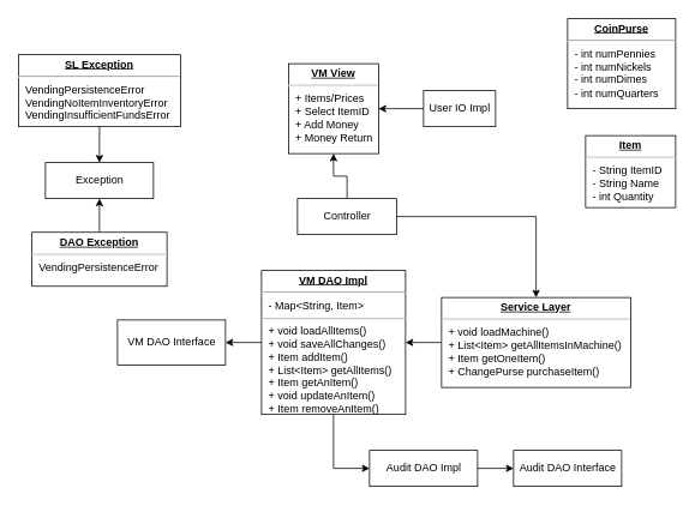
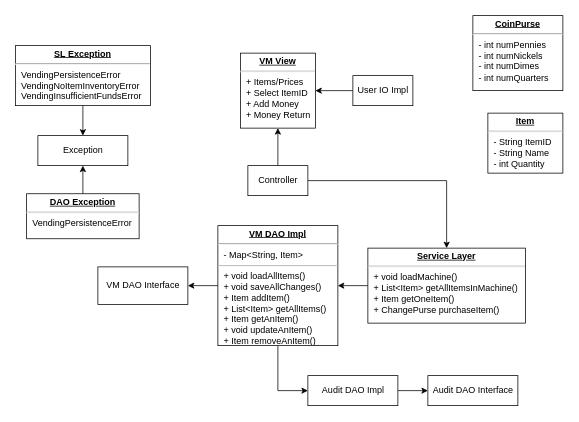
  <mxCell id="0" />
  <mxCell id="1" parent="0" />
  <mxCell id="2" style="edgeStyle=orthogonalEdgeStyle;rounded=0;orthogonalLoop=1;jettySize=auto;html=1;exitX=0.5;exitY=1;exitDx=0;exitDy=0;entryX=0;entryY=0.5;entryDx=0;entryDy=0;" edge="1" parent="1" source="4" target="11"><mxGeometry relative="1" as="geometry" /></mxCell>
  <mxCell id="3" style="edgeStyle=orthogonalEdgeStyle;rounded=0;orthogonalLoop=1;jettySize=auto;html=1;exitX=0;exitY=0.5;exitDx=0;exitDy=0;entryX=1;entryY=0.5;entryDx=0;entryDy=0;" edge="1" parent="1" source="4" target="16"><mxGeometry relative="1" as="geometry" /></mxCell>
  <mxCell id="4" value="&lt;p style=&quot;margin: 0px ; margin-top: 4px ; text-align: center ; text-decoration: underline&quot;&gt;&lt;b&gt;VM DAO Impl&lt;/b&gt;&lt;/p&gt;&lt;hr&gt;&lt;p style=&quot;margin: 0px ; margin-left: 8px&quot;&gt;- Map&amp;lt;String, Item&amp;gt;&lt;/p&gt;&lt;hr&gt;&lt;p style=&quot;margin: 0px ; margin-left: 8px&quot;&gt;+ void loadAllItems()&lt;/p&gt;&lt;p style=&quot;margin: 0px ; margin-left: 8px&quot;&gt;+ void saveAllChanges()&lt;/p&gt;&lt;p style=&quot;margin: 0px ; margin-left: 8px&quot;&gt;+ Item addItem()&lt;/p&gt;&lt;p style=&quot;margin: 0px ; margin-left: 8px&quot;&gt;+ List&amp;lt;Item&amp;gt; getAllItems()&lt;/p&gt;&lt;p style=&quot;margin: 0px ; margin-left: 8px&quot;&gt;+ Item getAnItem()&lt;/p&gt;&lt;p style=&quot;margin: 0px ; margin-left: 8px&quot;&gt;+ void updateAnItem()&lt;/p&gt;&lt;p style=&quot;margin: 0px ; margin-left: 8px&quot;&gt;+ Item removeAnItem()&lt;/p&gt;" style="verticalAlign=top;align=left;overflow=fill;fontSize=12;fontFamily=Helvetica;html=1;" vertex="1" parent="1"><mxGeometry x="290" y="300" width="160" height="160" as="geometry" /></mxCell>
  <mxCell id="5" style="edgeStyle=orthogonalEdgeStyle;rounded=0;orthogonalLoop=1;jettySize=auto;html=1;exitX=0;exitY=0.5;exitDx=0;exitDy=0;entryX=1;entryY=0.5;entryDx=0;entryDy=0;" edge="1" parent="1" source="6" target="4"><mxGeometry relative="1" as="geometry" /></mxCell>
  <mxCell id="6" value="&lt;p style=&quot;margin: 0px ; margin-top: 4px ; text-align: center ; text-decoration: underline&quot;&gt;&lt;b&gt;Service Layer&lt;/b&gt;&lt;/p&gt;&lt;hr&gt;&lt;p style=&quot;margin: 0px ; margin-left: 8px&quot;&gt;+ void loadMachine()&lt;br&gt;+ List&amp;lt;Item&amp;gt; getAllItemsInMachine()&lt;/p&gt;&lt;p style=&quot;margin: 0px ; margin-left: 8px&quot;&gt;+ Item getOneItem()&lt;/p&gt;&lt;p style=&quot;margin: 0px ; margin-left: 8px&quot;&gt;+ ChangePurse&amp;nbsp;&lt;span&gt;purchaseItem()&lt;/span&gt;&lt;/p&gt;" style="verticalAlign=top;align=left;overflow=fill;fontSize=12;fontFamily=Helvetica;html=1;" vertex="1" parent="1"><mxGeometry x="490" y="330" width="210" height="100" as="geometry" /></mxCell>
  <mxCell id="7" style="edgeStyle=orthogonalEdgeStyle;rounded=0;orthogonalLoop=1;jettySize=auto;html=1;exitX=1;exitY=0.5;exitDx=0;exitDy=0;entryX=0.5;entryY=0;entryDx=0;entryDy=0;" edge="1" parent="1" source="9" target="6"><mxGeometry relative="1" as="geometry" /></mxCell>
  <mxCell id="8" style="edgeStyle=orthogonalEdgeStyle;rounded=0;orthogonalLoop=1;jettySize=auto;html=1;exitX=0.5;exitY=0;exitDx=0;exitDy=0;entryX=0.5;entryY=1;entryDx=0;entryDy=0;" edge="1" parent="1" source="9" target="13"><mxGeometry relative="1" as="geometry" /></mxCell>
- <mxCell id="9" value="Controller" style="html=1;" vertex="1" parent="1"><mxGeometry x="330" y="220" width="110" height="40" as="geometry" /></mxCell>
+ <mxCell id="9" value="Controller" style="html=1;" vertex="1" parent="1"><mxGeometry x="330" y="220" width="80" height="40" as="geometry" /></mxCell>
  <mxCell id="10" style="edgeStyle=orthogonalEdgeStyle;rounded=0;orthogonalLoop=1;jettySize=auto;html=1;exitX=1;exitY=0.5;exitDx=0;exitDy=0;entryX=0;entryY=0.5;entryDx=0;entryDy=0;" edge="1" parent="1" source="11" target="12"><mxGeometry relative="1" as="geometry" /></mxCell>
  <mxCell id="11" value="Audit DAO Impl" style="html=1;" vertex="1" parent="1"><mxGeometry x="410" y="500" width="120" height="40" as="geometry" /></mxCell>
  <mxCell id="12" value="Audit DAO Interface" style="html=1;" vertex="1" parent="1"><mxGeometry x="570" y="500" width="120" height="40" as="geometry" /></mxCell>
  <mxCell id="13" value="&lt;p style=&quot;margin: 0px ; margin-top: 4px ; text-align: center ; text-decoration: underline&quot;&gt;&lt;b&gt;VM View&lt;/b&gt;&lt;/p&gt;&lt;hr&gt;&lt;p style=&quot;margin: 0px ; margin-left: 8px&quot;&gt;+ Items/Prices&lt;/p&gt;&lt;p style=&quot;margin: 0px ; margin-left: 8px&quot;&gt;+ Select ItemID&lt;/p&gt;&lt;p style=&quot;margin: 0px ; margin-left: 8px&quot;&gt;+ Add Money&lt;/p&gt;&lt;p style=&quot;margin: 0px ; margin-left: 8px&quot;&gt;+ Money Return&lt;/p&gt;" style="verticalAlign=top;align=left;overflow=fill;fontSize=12;fontFamily=Helvetica;html=1;" vertex="1" parent="1"><mxGeometry x="320" y="70" width="100" height="100" as="geometry" /></mxCell>
  <mxCell id="14" style="edgeStyle=orthogonalEdgeStyle;rounded=0;orthogonalLoop=1;jettySize=auto;html=1;exitX=0;exitY=0.5;exitDx=0;exitDy=0;entryX=1;entryY=0.5;entryDx=0;entryDy=0;" edge="1" parent="1" source="15" target="13"><mxGeometry relative="1" as="geometry" /></mxCell>
  <mxCell id="15" value="User IO Impl" style="html=1;" vertex="1" parent="1"><mxGeometry x="470" y="100" width="80" height="40" as="geometry" /></mxCell>
  <mxCell id="16" value="VM DAO Interface" style="html=1;" vertex="1" parent="1"><mxGeometry x="130" y="355" width="120" height="50" as="geometry" /></mxCell>
  <mxCell id="17" style="edgeStyle=orthogonalEdgeStyle;rounded=0;orthogonalLoop=1;jettySize=auto;html=1;exitX=0.5;exitY=0;exitDx=0;exitDy=0;entryX=0.5;entryY=1;entryDx=0;entryDy=0;" edge="1" parent="1" source="18" target="19"><mxGeometry relative="1" as="geometry" /></mxCell>
  <mxCell id="18" value="&lt;p style=&quot;margin: 0px ; margin-top: 4px ; text-align: center ; text-decoration: underline&quot;&gt;&lt;b&gt;DAO Exception&lt;/b&gt;&lt;/p&gt;&lt;hr&gt;&lt;p style=&quot;margin: 0px ; margin-left: 8px&quot;&gt;VendingPersistenceError&lt;/p&gt;" style="verticalAlign=top;align=left;overflow=fill;fontSize=12;fontFamily=Helvetica;html=1;" vertex="1" parent="1"><mxGeometry x="35" y="257.5" width="150" height="60" as="geometry" /></mxCell>
  <mxCell id="19" value="Exception" style="html=1;" vertex="1" parent="1"><mxGeometry x="50" y="180" width="120" height="40" as="geometry" /></mxCell>
  <mxCell id="20" style="edgeStyle=orthogonalEdgeStyle;rounded=0;orthogonalLoop=1;jettySize=auto;html=1;exitX=0.5;exitY=1;exitDx=0;exitDy=0;entryX=0.5;entryY=0;entryDx=0;entryDy=0;" edge="1" parent="1" source="21" target="19"><mxGeometry relative="1" as="geometry" /></mxCell>
  <mxCell id="21" value="&lt;p style=&quot;margin: 0px ; margin-top: 4px ; text-align: center ; text-decoration: underline&quot;&gt;&lt;b&gt;SL Exception&lt;/b&gt;&lt;/p&gt;&lt;hr&gt;&lt;p style=&quot;margin: 0px ; margin-left: 8px&quot;&gt;VendingPersistenceError&lt;/p&gt;&lt;p style=&quot;margin: 0px ; margin-left: 8px&quot;&gt;VendingNoItemInventoryError&lt;/p&gt;&lt;p style=&quot;margin: 0px ; margin-left: 8px&quot;&gt;VendingInsufficientFundsError&lt;/p&gt;" style="verticalAlign=top;align=left;overflow=fill;fontSize=12;fontFamily=Helvetica;html=1;" vertex="1" parent="1"><mxGeometry x="20" y="60" width="180" height="80" as="geometry" /></mxCell>
  <mxCell id="22" value="&lt;p style=&quot;margin: 0px ; margin-top: 4px ; text-align: center ; text-decoration: underline&quot;&gt;&lt;b&gt;Item&lt;/b&gt;&lt;/p&gt;&lt;hr&gt;&lt;p style=&quot;margin: 0px ; margin-left: 8px&quot;&gt;- String ItemID&lt;/p&gt;&lt;p style=&quot;margin: 0px ; margin-left: 8px&quot;&gt;- String Name&lt;/p&gt;&lt;p style=&quot;margin: 0px ; margin-left: 8px&quot;&gt;- int Quantity&lt;/p&gt;" style="verticalAlign=top;align=left;overflow=fill;fontSize=12;fontFamily=Helvetica;html=1;" vertex="1" parent="1"><mxGeometry x="650" y="150" width="100" height="80" as="geometry" /></mxCell>
  <mxCell id="23" value="&lt;p style=&quot;margin: 0px ; margin-top: 4px ; text-align: center ; text-decoration: underline&quot;&gt;&lt;b&gt;CoinPurse&lt;/b&gt;&lt;/p&gt;&lt;hr&gt;&lt;p style=&quot;margin: 0px ; margin-left: 8px&quot;&gt;- int numPennies&lt;br&gt;&lt;/p&gt;&lt;p style=&quot;margin: 0px ; margin-left: 8px&quot;&gt;- int numNickels&lt;br&gt;&lt;/p&gt;&lt;p style=&quot;margin: 0px ; margin-left: 8px&quot;&gt;- int numDimes&lt;br&gt;&lt;/p&gt;&lt;p style=&quot;margin: 0px ; margin-left: 8px&quot;&gt;- int numQuarters&lt;br&gt;&lt;/p&gt;" style="verticalAlign=top;align=left;overflow=fill;fontSize=12;fontFamily=Helvetica;html=1;" vertex="1" parent="1"><mxGeometry x="630" y="20" width="120" height="100" as="geometry" /></mxCell>
